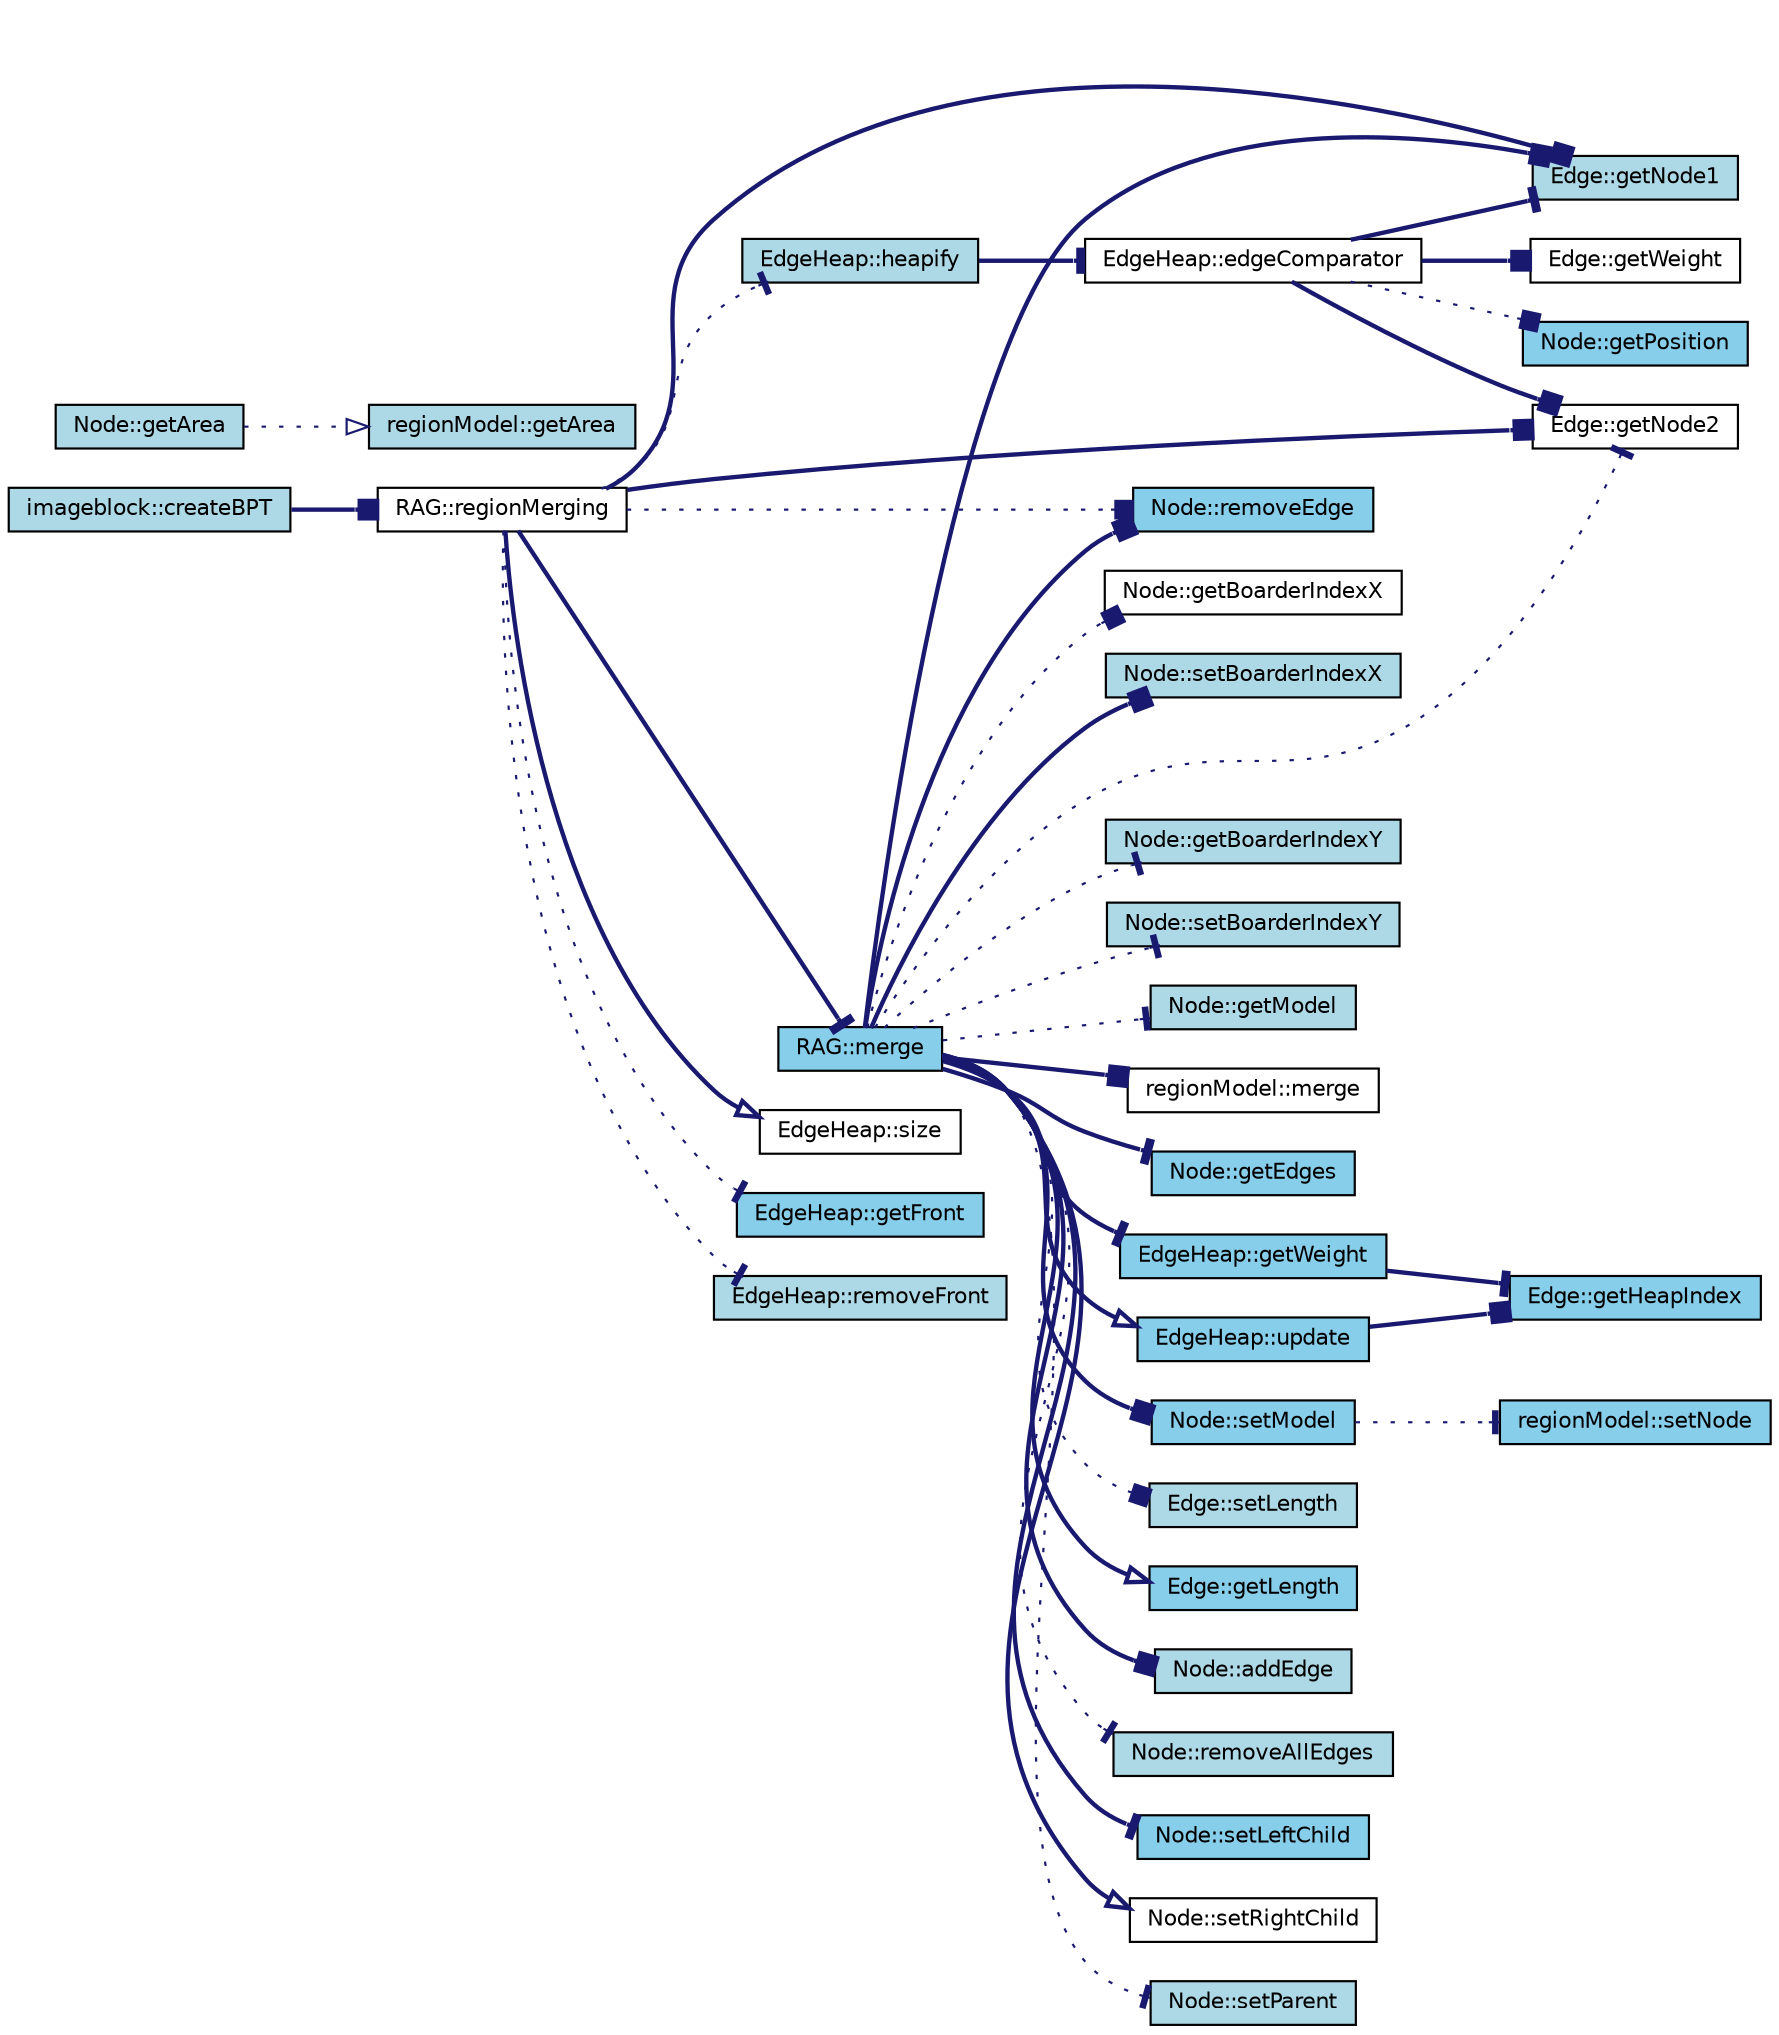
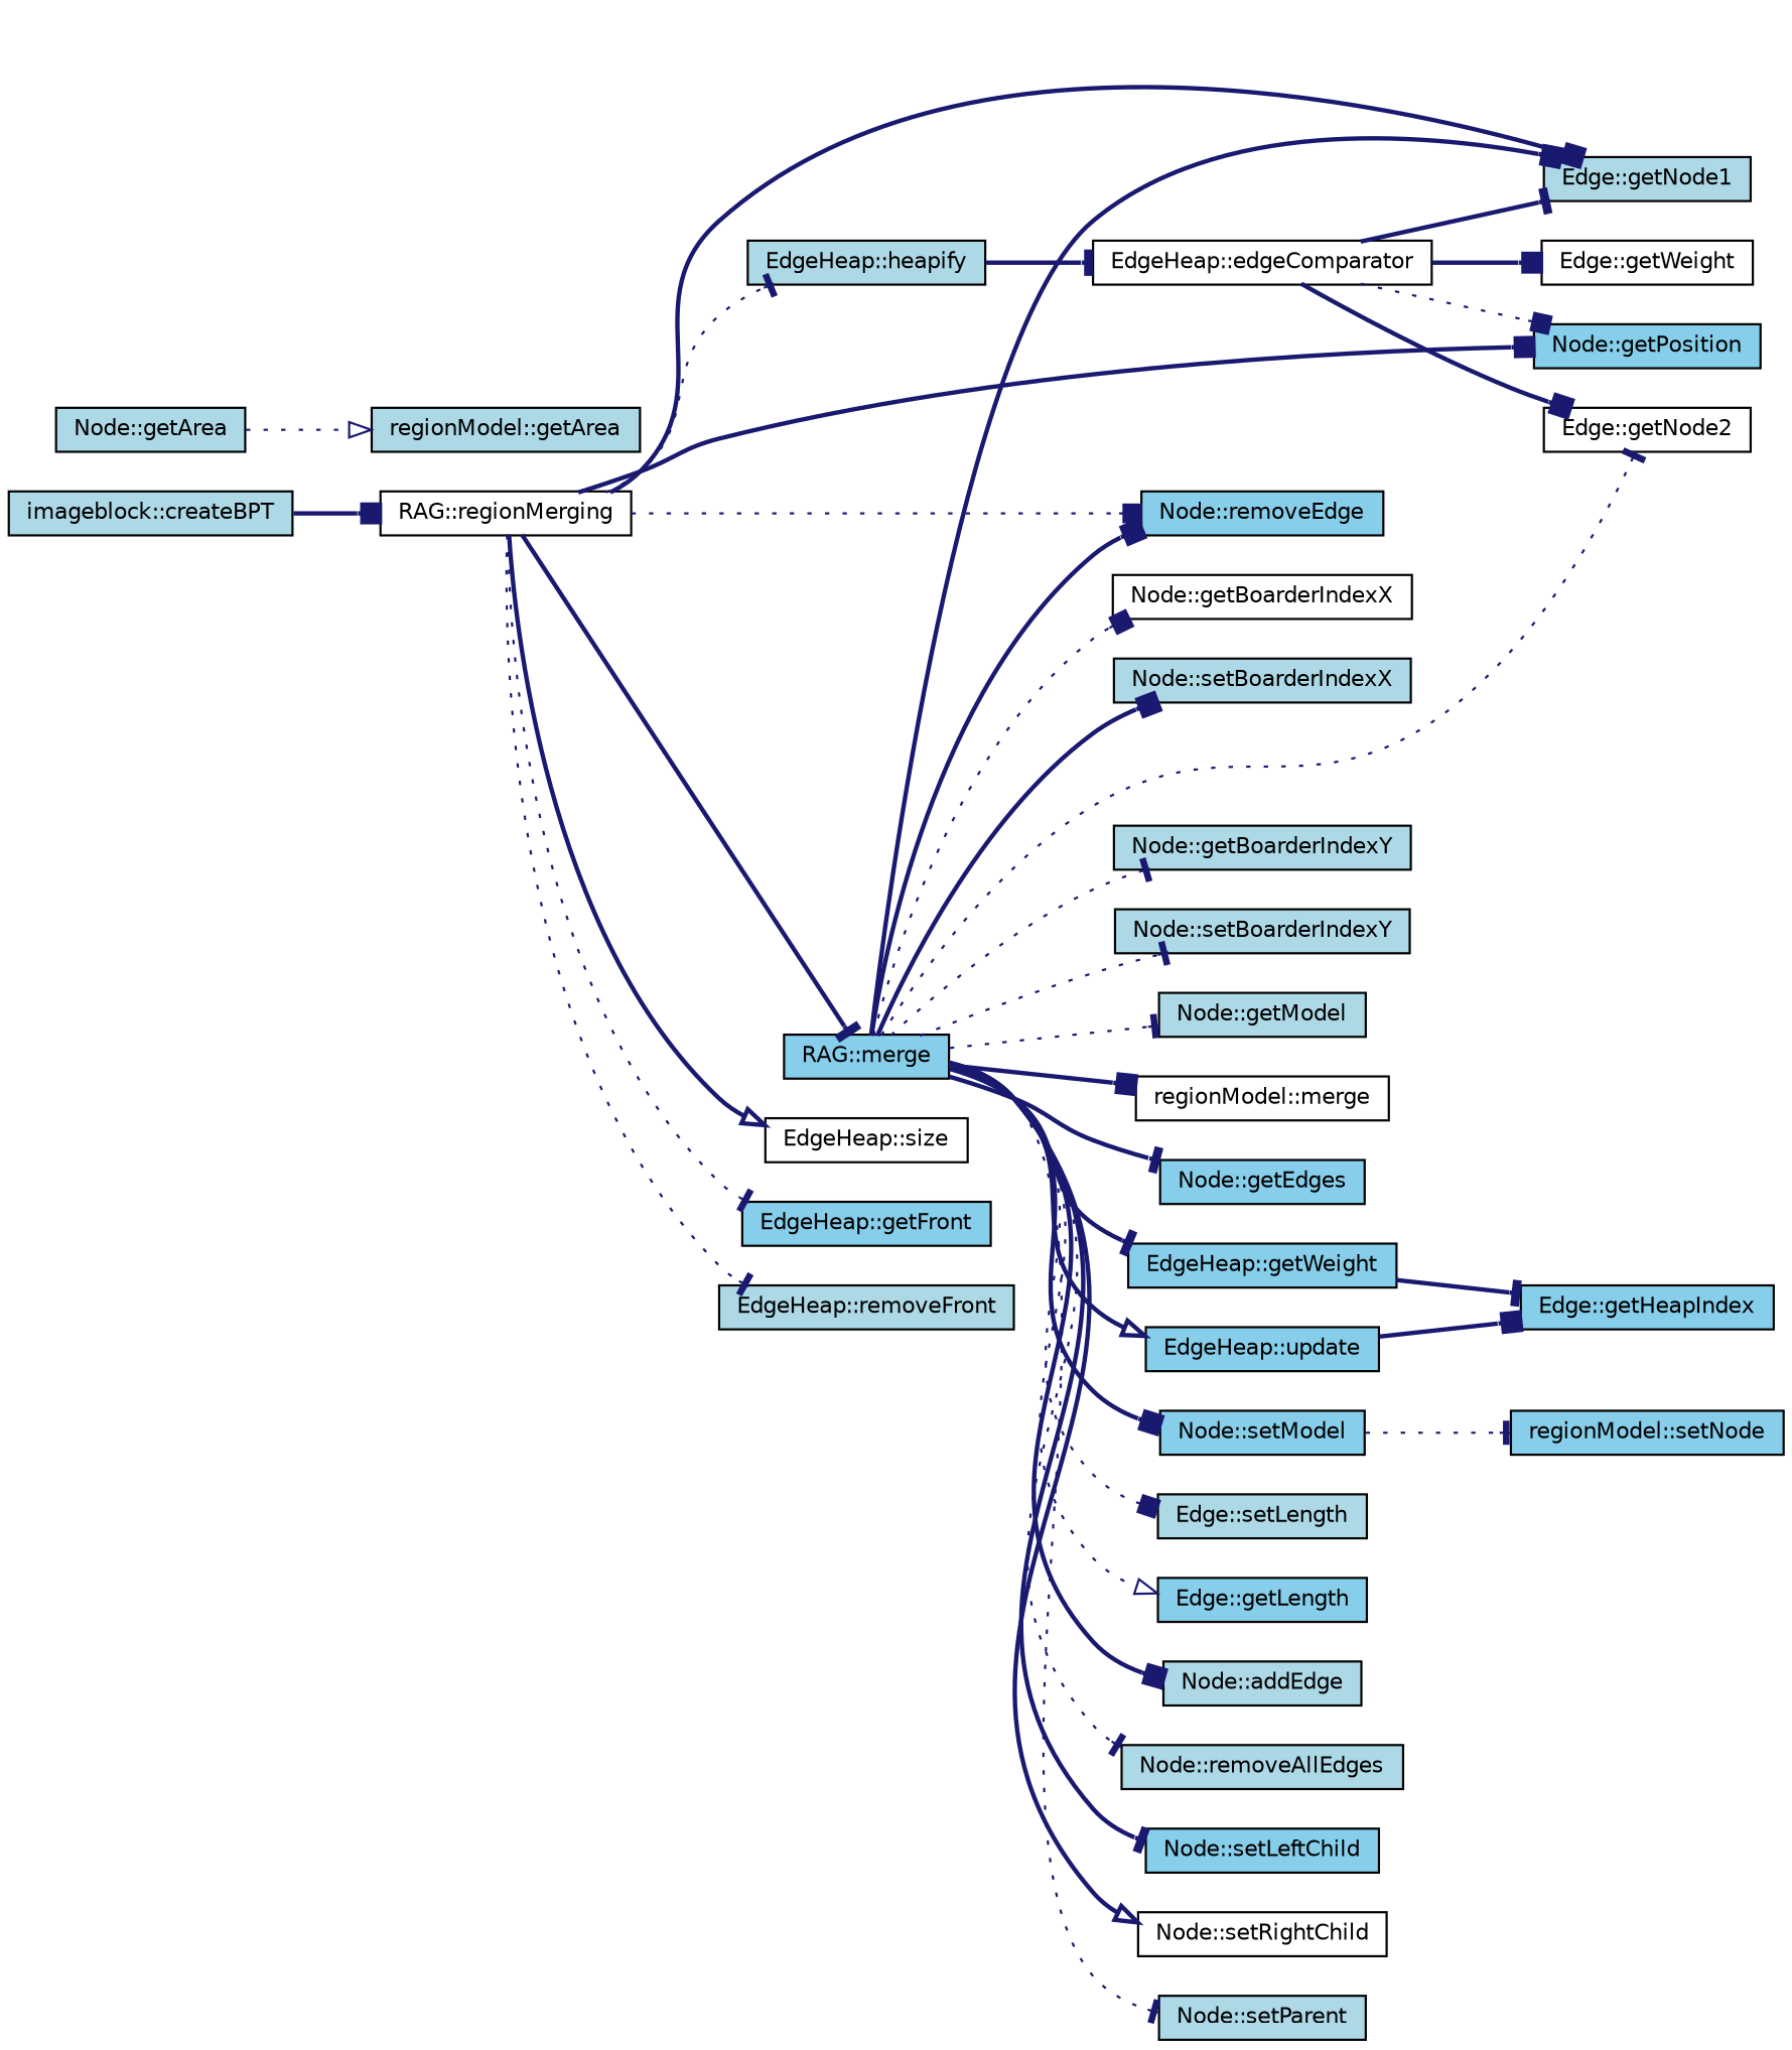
  digraph {
    rankdir=LR
    node [color=black fillcolor=lightblue fontname=Helvetica fontsize=10 shape=record style=filled]
    edge [arrowhead=tee color=midnightblue fontname=Helvetica fontsize=10 labelfontname=Helvetica labelfontsize=10 style=bold]
    n1 [fontcolor=black height=0.2 label="imageblock::createBPT" width=0.4]
    n2 [fillcolor=white height=0.2 label="RAG::regionMerging" width=0.4]
    n3 [height=0.2 label="EdgeHeap::heapify" width=0.4]
    n4 [height=0.2 label="Edge::getNode1" width=0.4]
    n5 [fillcolor=white height=0.2 label="Edge::getNode2" width=0.4]
    n6 [fillcolor=white height=0.2 label="EdgeHeap::size" width=0.4]
    n7 [fillcolor=skyblue height=0.2 label="EdgeHeap::getFront" width=0.4]
    n8 [height=0.2 label="EdgeHeap::removeFront" width=0.4]
    n9 [fillcolor=skyblue height=0.2 label="Node::removeEdge" width=0.4]
    n10 [fillcolor=skyblue height=0.2 label="RAG::merge" width=0.4]
    n11 [fillcolor=white height=0.2 label="EdgeHeap::edgeComparator" width=0.4]
    n12 [fillcolor=skyblue height=0.2 label="Node::setLeftChild" width=0.4]
    n13 [fillcolor=white height=0.2 label="Node::setRightChild" width=0.4]
    n14 [height=0.2 label="Node::setParent" width=0.4]
    n15 [fillcolor=white height=0.2 label="Node::getBoarderIndexX" width=0.4]
    n16 [height=0.2 label="Node::setBoarderIndexX" width=0.4]
    n17 [height=0.2 label="Node::getBoarderIndexY" width=0.4]
    n18 [height=0.2 label="Node::setBoarderIndexY" width=0.4]
    n19 [height=0.2 label="Node::getModel" width=0.4]
    n20 [fillcolor=white height=0.2 label="regionModel::merge" width=0.4]
    n21 [fillcolor=skyblue height=0.2 label="Node::setModel" width=0.4]
    n22 [fillcolor=skyblue height=0.2 label="Node::getEdges" width=0.4]
    n23 [fillcolor=skyblue height=0.2 label="EdgeHeap::update" width=0.4]
    n24 [height=0.2 label="Edge::setLength" width=0.4]
    n25 [fillcolor=skyblue height=0.2 label="Edge::getLength" width=0.4]
    n26 [fillcolor=skyblue height=0.2 label="EdgeHeap::getWeight" width=0.4]
    n27 [height=0.2 label="Node::addEdge" width=0.4]
    n28 [height=0.2 label="Node::removeAllEdges" width=0.4]
    n29 [fillcolor=white height=0.2 label="Edge::getWeight" width=0.4]
    n30 [fillcolor=skyblue height=0.2 label="Node::getPosition" width=0.4]
    n31 [height=0.2 label="Node::getArea" width=0.4]
    n32 [height=0.2 label="regionModel::getArea" width=0.4]
    n33 [fillcolor=skyblue height=0.2 label="regionModel::setNode" width=0.4]
    n34 [fillcolor=skyblue height=0.2 label="Edge::getHeapIndex" width=0.4]
    n1 -> n2 [arrowhead=box]
    n2 -> n3 [style=dotted]
    n2 -> n4 [arrowhead=box]
-   n2 -> n5 [arrowhead=box]
+   n2 -> n30 [arrowhead=box]
    n2 -> n6 [arrowhead=onormal]
    n2 -> n7 [style=dotted]
    n2 -> n8 [style=dotted]
    n2 -> n9 [arrowhead=box style=dotted]
    n2 -> n10
    n3 -> n11
    n10 -> n4 [arrowhead=box]
    n10 -> n5 [style=dotted]
    n10 -> n9 [arrowhead=box]
    n10 -> n12
    n10 -> n13 [arrowhead=onormal]
    n10 -> n14 [style=dotted]
    n10 -> n15 [arrowhead=box style=dotted]
    n10 -> n16 [arrowhead=box]
    n10 -> n17 [style=dotted]
    n10 -> n18 [style=dotted]
    n10 -> n19 [style=dotted]
    n10 -> n20 [arrowhead=box]
    n10 -> n21 [arrowhead=box]
    n10 -> n22
    n10 -> n23 [arrowhead=onormal]
    n10 -> n24 [arrowhead=box style=dotted]
-   n10 -> n25 [arrowhead=onormal]
+   n10 -> n25 [arrowhead=onormal style=dotted]
    n10 -> n26
    n10 -> n27 [arrowhead=box]
    n10 -> n28 [style=dotted]
    n11 -> n4
    n11 -> n5 [arrowhead=box]
    n11 -> n29 [arrowhead=box]
    n11 -> n30 [arrowhead=box style=dotted]
    n21 -> n33 [style=dotted]
    n23 -> n34 [arrowhead=box]
    n26 -> n34
    n31 -> n32 [arrowhead=onormal style=dotted]
  }
